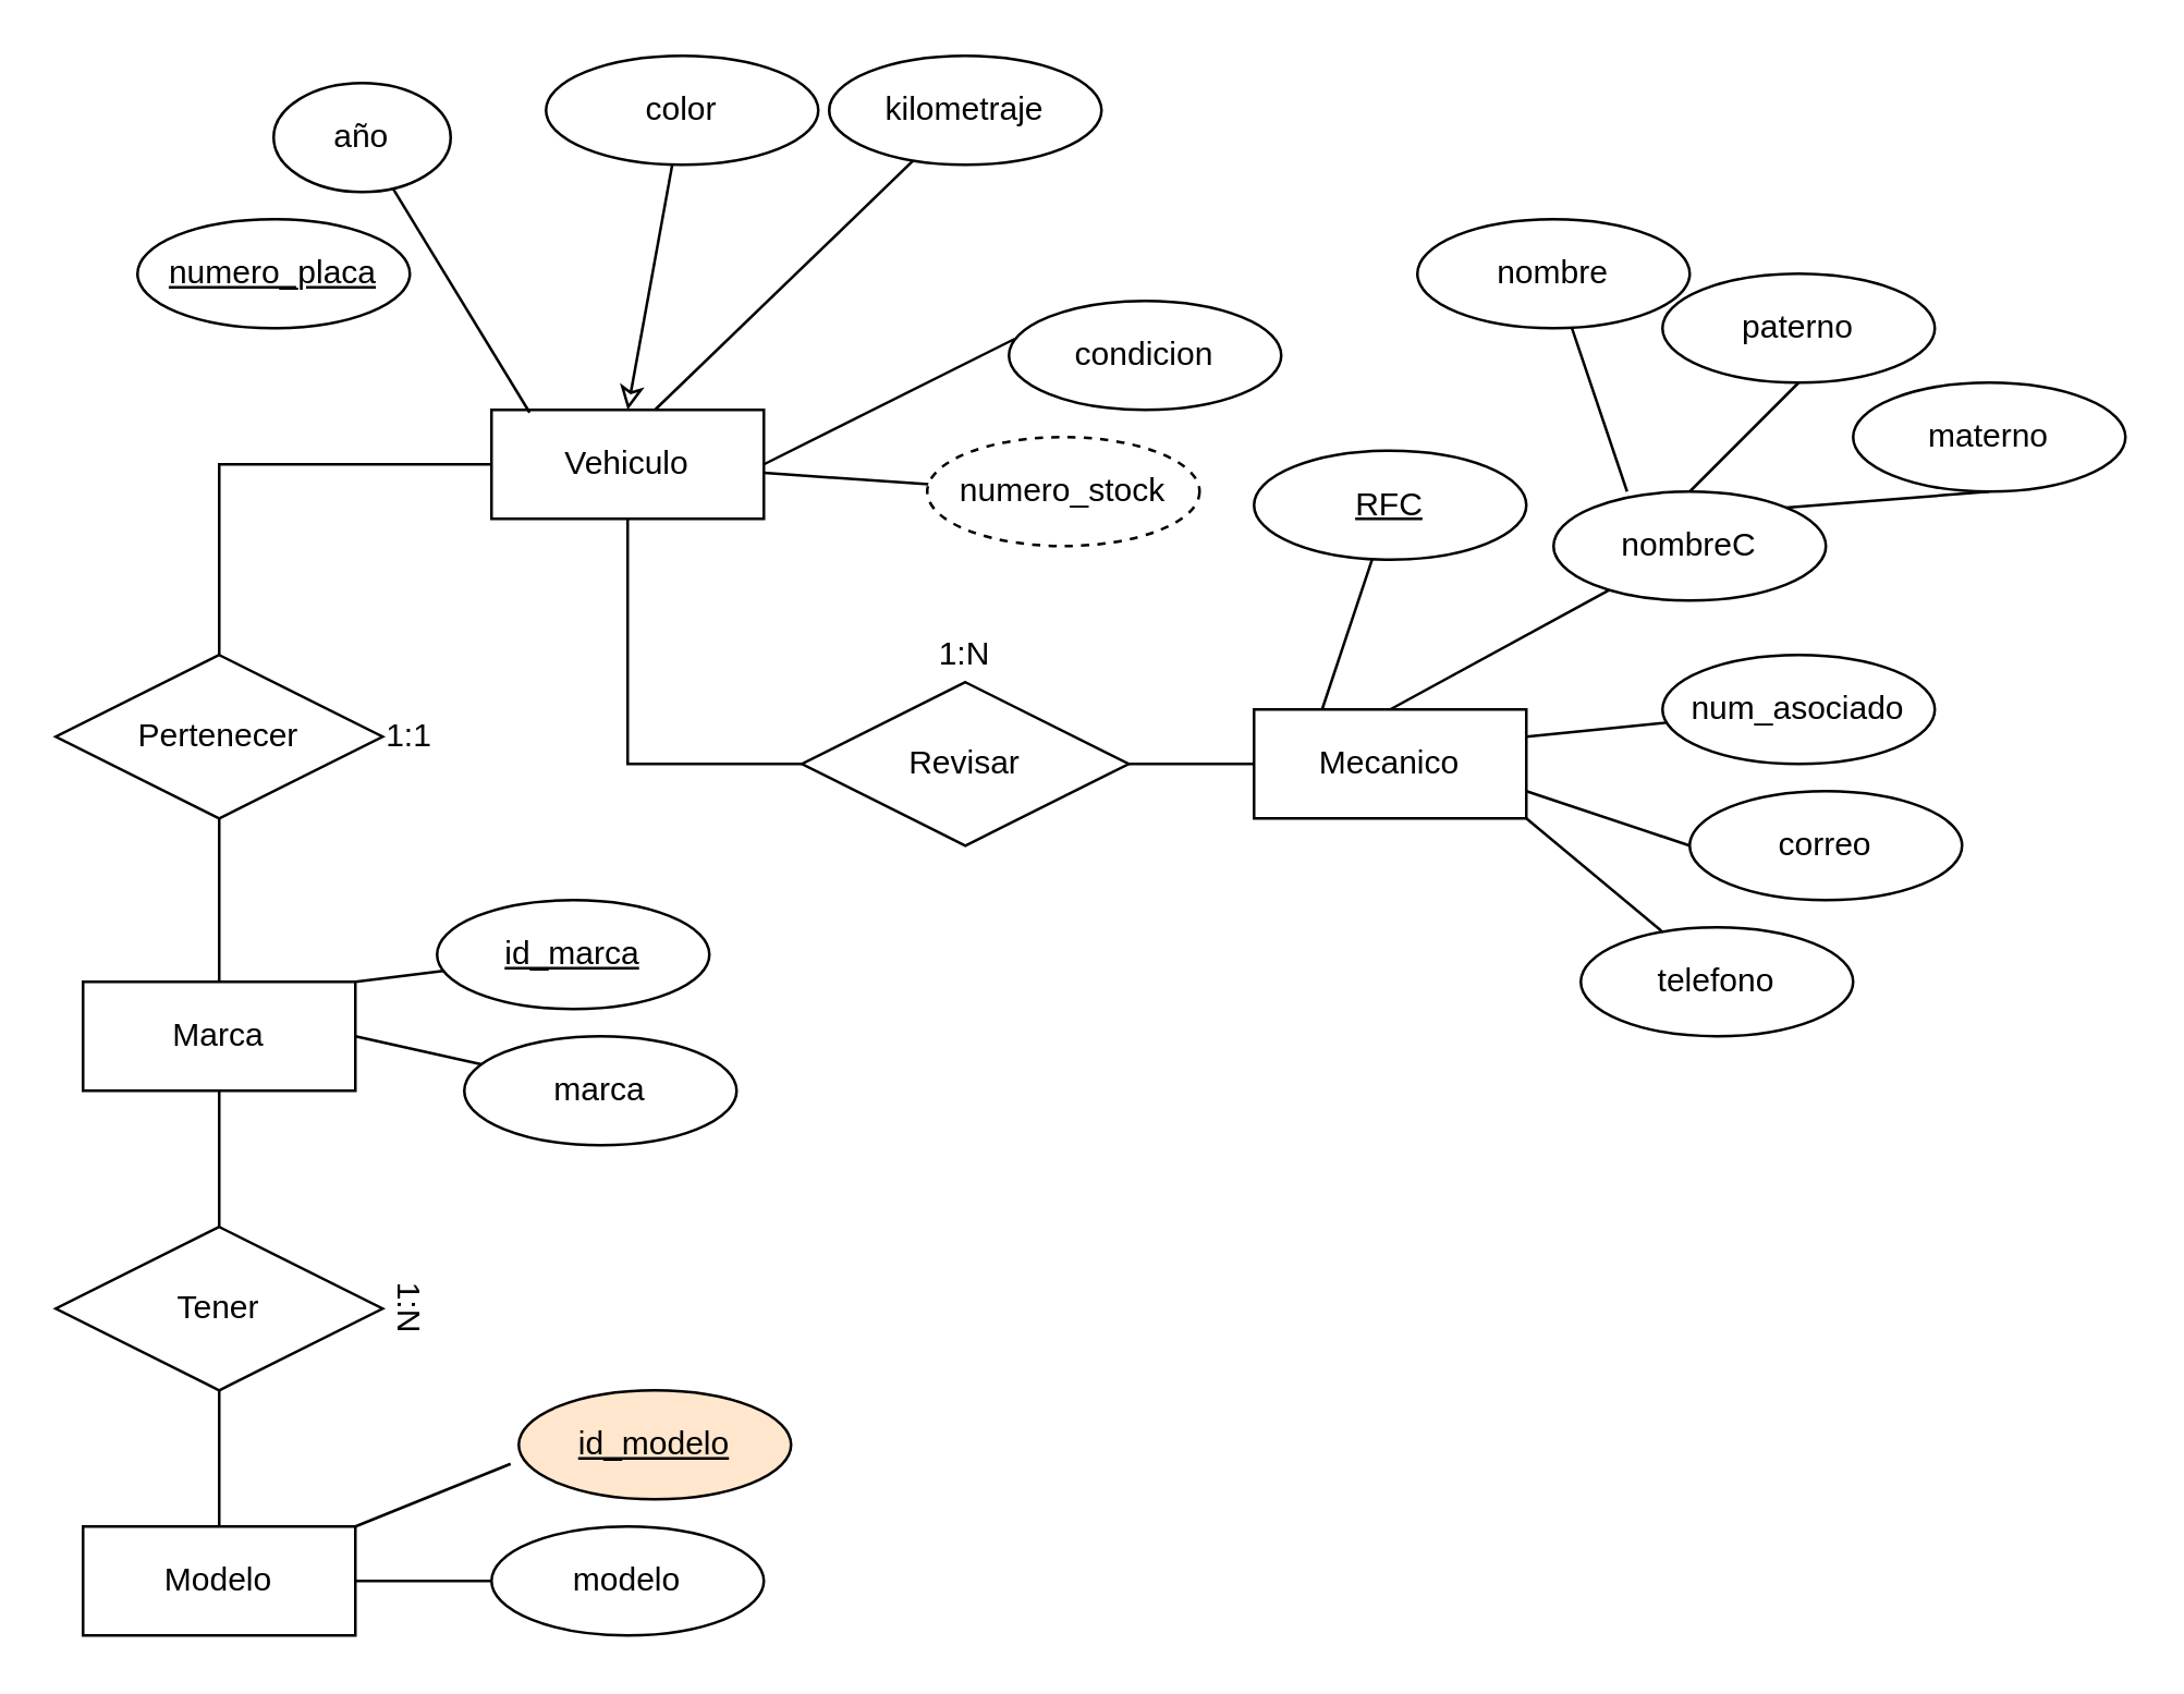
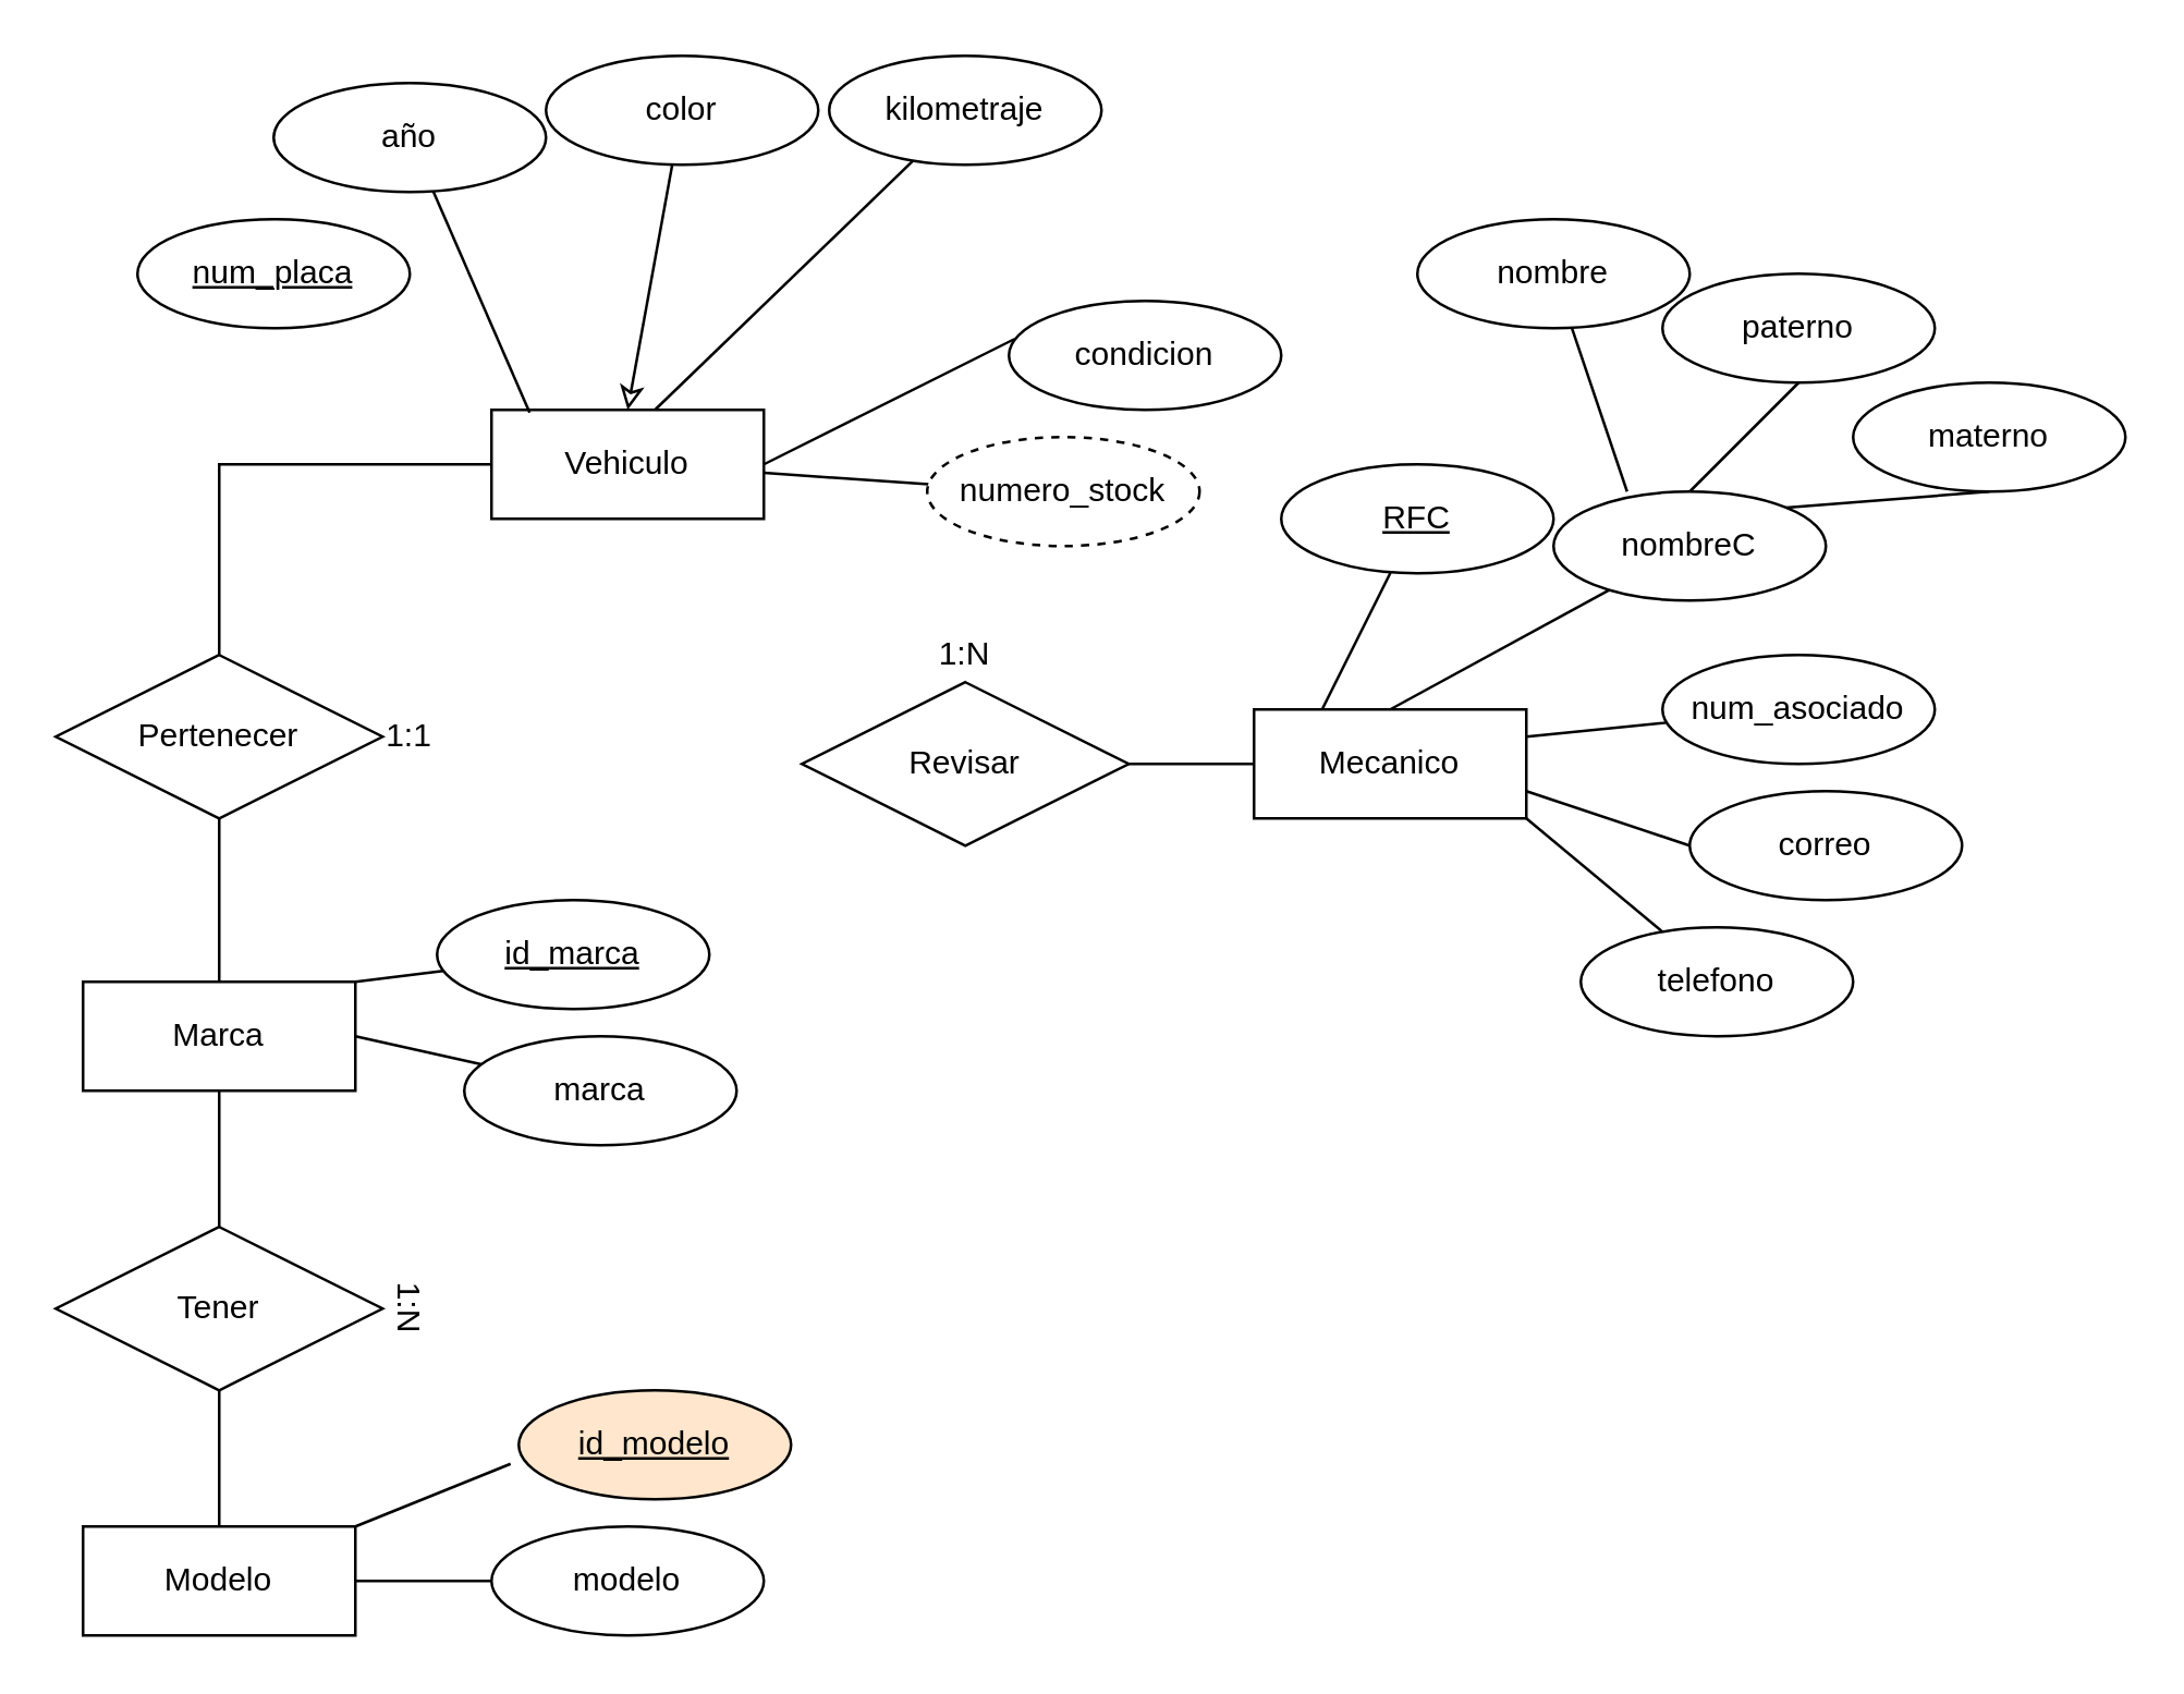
  <mxCell id="0" />
  <mxCell id="1" parent="0" />
  <mxCell id="2" style="edgeStyle=none;rounded=0;orthogonalLoop=1;jettySize=auto;html=1;exitX=1;exitY=0.5;exitDx=0;exitDy=0;entryX=0.02;entryY=0.35;entryDx=0;entryDy=0;entryPerimeter=0;endArrow=none;endFill=0;" parent="1" source="4" target="12" edge="1"><mxGeometry relative="1" as="geometry" /></mxCell>
- <mxCell id="3" style="edgeStyle=orthogonalEdgeStyle;rounded=0;orthogonalLoop=1;jettySize=auto;html=1;exitX=0.5;exitY=1;exitDx=0;exitDy=0;entryX=0;entryY=0.5;entryDx=0;entryDy=0;endArrow=none;endFill=0;" parent="1" source="4" target="18" edge="1"><mxGeometry relative="1" as="geometry" /></mxCell>
  <mxCell id="4" value="Vehiculo" style="whiteSpace=wrap;html=1;align=center;" parent="1" vertex="1"><mxGeometry x="180" y="150" width="100" height="40" as="geometry" /></mxCell>
- <mxCell id="5" value="&lt;u&gt;numero_placa&lt;/u&gt;" style="ellipse;whiteSpace=wrap;html=1;align=center;" parent="1" vertex="1"><mxGeometry x="50" y="80" width="100" height="40" as="geometry" /></mxCell>
+ <mxCell id="5" value="&lt;u&gt;num_placa&lt;/u&gt;" style="ellipse;whiteSpace=wrap;html=1;align=center;" parent="1" vertex="1"><mxGeometry x="50" y="80" width="100" height="40" as="geometry" /></mxCell>
  <mxCell id="6" style="edgeStyle=none;rounded=0;orthogonalLoop=1;jettySize=auto;html=1;endArrow=none;endFill=0;entryX=0.14;entryY=0.025;entryDx=0;entryDy=0;entryPerimeter=0;" parent="1" source="7" target="4" edge="1"><mxGeometry relative="1" as="geometry"><mxPoint x="230" y="148" as="targetPoint" /></mxGeometry></mxCell>
- <mxCell id="7" value="año" style="ellipse;whiteSpace=wrap;html=1;align=center;" parent="1" vertex="1"><mxGeometry x="100" y="30" width="65" height="40" as="geometry" /></mxCell>
+ <mxCell id="7" value="año" style="ellipse;whiteSpace=wrap;html=1;align=center;" parent="1" vertex="1"><mxGeometry x="100" y="30" width="100" height="40" as="geometry" /></mxCell>
  <mxCell id="8" style="edgeStyle=none;rounded=0;orthogonalLoop=1;jettySize=auto;html=1;endArrow=classic;endFill=0;entryX=0.5;entryY=0;entryDx=0;entryDy=0;" parent="1" source="9" target="4" edge="1"><mxGeometry relative="1" as="geometry"><mxPoint x="230" y="140" as="targetPoint" /></mxGeometry></mxCell>
  <mxCell id="9" value="color" style="ellipse;whiteSpace=wrap;html=1;align=center;" parent="1" vertex="1"><mxGeometry x="200" y="20" width="100" height="40" as="geometry" /></mxCell>
  <mxCell id="10" style="edgeStyle=none;rounded=0;orthogonalLoop=1;jettySize=auto;html=1;endArrow=none;endFill=0;" parent="1" source="11" edge="1"><mxGeometry relative="1" as="geometry"><mxPoint x="240" y="150" as="targetPoint" /></mxGeometry></mxCell>
  <mxCell id="11" value="kilometraje" style="ellipse;whiteSpace=wrap;html=1;align=center;" parent="1" vertex="1"><mxGeometry x="304" y="20" width="100" height="40" as="geometry" /></mxCell>
  <mxCell id="12" value="condicion" style="ellipse;whiteSpace=wrap;html=1;align=center;" parent="1" vertex="1"><mxGeometry x="370" y="110" width="100" height="40" as="geometry" /></mxCell>
  <mxCell id="13" value="" style="edgeStyle=none;rounded=0;orthogonalLoop=1;jettySize=auto;html=1;endArrow=none;endFill=0;" parent="1" source="14" target="4" edge="1"><mxGeometry relative="1" as="geometry" /></mxCell>
  <mxCell id="14" value="numero_stock" style="ellipse;whiteSpace=wrap;html=1;align=center;dashed=1;" parent="1" vertex="1"><mxGeometry x="340" y="160" width="100" height="40" as="geometry" /></mxCell>
  <mxCell id="15" style="edgeStyle=none;rounded=0;orthogonalLoop=1;jettySize=auto;html=1;exitX=1;exitY=1;exitDx=0;exitDy=0;endArrow=none;endFill=0;" parent="1" source="16" edge="1"><mxGeometry relative="1" as="geometry"><mxPoint x="620" y="350" as="targetPoint" /></mxGeometry></mxCell>
  <mxCell id="16" value="Mecanico" style="whiteSpace=wrap;html=1;align=center;" parent="1" vertex="1"><mxGeometry x="460" y="260" width="100" height="40" as="geometry" /></mxCell>
  <mxCell id="17" style="edgeStyle=none;rounded=0;orthogonalLoop=1;jettySize=auto;html=1;exitX=1;exitY=0.5;exitDx=0;exitDy=0;entryX=0;entryY=0.5;entryDx=0;entryDy=0;endArrow=none;endFill=0;" parent="1" source="18" target="16" edge="1"><mxGeometry relative="1" as="geometry" /></mxCell>
  <mxCell id="18" value="Revisar" style="shape=rhombus;perimeter=rhombusPerimeter;whiteSpace=wrap;html=1;align=center;" parent="1" vertex="1"><mxGeometry x="294" y="250" width="120" height="60" as="geometry" /></mxCell>
  <mxCell id="19" style="edgeStyle=none;rounded=0;orthogonalLoop=1;jettySize=auto;html=1;entryX=0.25;entryY=0;entryDx=0;entryDy=0;endArrow=none;endFill=0;" parent="1" source="20" target="16" edge="1"><mxGeometry relative="1" as="geometry" /></mxCell>
- <mxCell id="20" value="&lt;u&gt;RFC&lt;/u&gt;" style="ellipse;whiteSpace=wrap;html=1;align=center;" parent="1" vertex="1"><mxGeometry x="460" y="165" width="100" height="40" as="geometry" /></mxCell>
+ <mxCell id="20" value="&lt;u&gt;RFC&lt;/u&gt;" style="ellipse;whiteSpace=wrap;html=1;align=center;" parent="1" vertex="1"><mxGeometry x="470" y="170" width="100" height="40" as="geometry" /></mxCell>
  <mxCell id="21" style="edgeStyle=none;rounded=0;orthogonalLoop=1;jettySize=auto;html=1;entryX=0.5;entryY=0;entryDx=0;entryDy=0;endArrow=none;endFill=0;" parent="1" source="22" target="16" edge="1"><mxGeometry relative="1" as="geometry" /></mxCell>
  <mxCell id="22" value="nombreC" style="ellipse;whiteSpace=wrap;html=1;align=center;" parent="1" vertex="1"><mxGeometry x="570" y="180" width="100" height="40" as="geometry" /></mxCell>
  <mxCell id="23" style="edgeStyle=none;rounded=0;orthogonalLoop=1;jettySize=auto;html=1;entryX=0.27;entryY=0;entryDx=0;entryDy=0;entryPerimeter=0;endArrow=none;endFill=0;" parent="1" source="24" target="22" edge="1"><mxGeometry relative="1" as="geometry" /></mxCell>
  <mxCell id="24" value="nombre" style="ellipse;whiteSpace=wrap;html=1;align=center;" parent="1" vertex="1"><mxGeometry x="520" y="80" width="100" height="40" as="geometry" /></mxCell>
  <mxCell id="25" style="edgeStyle=none;rounded=0;orthogonalLoop=1;jettySize=auto;html=1;exitX=0.5;exitY=1;exitDx=0;exitDy=0;entryX=0.5;entryY=0;entryDx=0;entryDy=0;endArrow=none;endFill=0;" parent="1" source="26" target="22" edge="1"><mxGeometry relative="1" as="geometry" /></mxCell>
  <mxCell id="26" value="paterno" style="ellipse;whiteSpace=wrap;html=1;align=center;" parent="1" vertex="1"><mxGeometry x="610" y="100" width="100" height="40" as="geometry" /></mxCell>
  <mxCell id="27" style="edgeStyle=none;rounded=0;orthogonalLoop=1;jettySize=auto;html=1;exitX=0.5;exitY=1;exitDx=0;exitDy=0;entryX=1;entryY=0;entryDx=0;entryDy=0;endArrow=none;endFill=0;" parent="1" source="28" target="22" edge="1"><mxGeometry relative="1" as="geometry" /></mxCell>
  <mxCell id="28" value="materno" style="ellipse;whiteSpace=wrap;html=1;align=center;" parent="1" vertex="1"><mxGeometry x="680" y="140" width="100" height="40" as="geometry" /></mxCell>
  <mxCell id="29" style="edgeStyle=none;rounded=0;orthogonalLoop=1;jettySize=auto;html=1;entryX=1;entryY=0.25;entryDx=0;entryDy=0;endArrow=none;endFill=0;" parent="1" source="30" target="16" edge="1"><mxGeometry relative="1" as="geometry" /></mxCell>
  <mxCell id="30" value="num_asociado" style="ellipse;whiteSpace=wrap;html=1;align=center;" parent="1" vertex="1"><mxGeometry x="610" y="240" width="100" height="40" as="geometry" /></mxCell>
  <mxCell id="31" style="edgeStyle=none;rounded=0;orthogonalLoop=1;jettySize=auto;html=1;exitX=0;exitY=0.5;exitDx=0;exitDy=0;entryX=1;entryY=0.75;entryDx=0;entryDy=0;endArrow=none;endFill=0;" parent="1" source="32" target="16" edge="1"><mxGeometry relative="1" as="geometry" /></mxCell>
  <mxCell id="32" value="correo" style="ellipse;whiteSpace=wrap;html=1;align=center;" parent="1" vertex="1"><mxGeometry x="620" y="290" width="100" height="40" as="geometry" /></mxCell>
  <mxCell id="33" value="telefono" style="ellipse;whiteSpace=wrap;html=1;align=center;" parent="1" vertex="1"><mxGeometry x="580" y="340" width="100" height="40" as="geometry" /></mxCell>
  <mxCell id="34" style="edgeStyle=none;rounded=0;orthogonalLoop=1;jettySize=auto;html=1;entryX=0.5;entryY=1;entryDx=0;entryDy=0;endArrow=none;endFill=0;" parent="1" source="36" target="38" edge="1"><mxGeometry relative="1" as="geometry" /></mxCell>
  <mxCell id="35" style="edgeStyle=none;rounded=0;orthogonalLoop=1;jettySize=auto;html=1;exitX=0.5;exitY=1;exitDx=0;exitDy=0;entryX=0.5;entryY=0;entryDx=0;entryDy=0;endArrow=none;endFill=0;" parent="1" source="36" target="49" edge="1"><mxGeometry relative="1" as="geometry" /></mxCell>
  <mxCell id="36" value="Marca" style="whiteSpace=wrap;html=1;align=center;" parent="1" vertex="1"><mxGeometry x="30" y="360" width="100" height="40" as="geometry" /></mxCell>
  <mxCell id="37" style="edgeStyle=orthogonalEdgeStyle;rounded=0;orthogonalLoop=1;jettySize=auto;html=1;exitX=0.5;exitY=0;exitDx=0;exitDy=0;entryX=0;entryY=0.5;entryDx=0;entryDy=0;endArrow=none;endFill=0;" parent="1" source="38" target="4" edge="1"><mxGeometry relative="1" as="geometry" /></mxCell>
  <mxCell id="38" value="Pertenecer" style="shape=rhombus;perimeter=rhombusPerimeter;whiteSpace=wrap;html=1;align=center;" parent="1" vertex="1"><mxGeometry x="20" y="240" width="120" height="60" as="geometry" /></mxCell>
  <mxCell id="39" style="rounded=0;orthogonalLoop=1;jettySize=auto;html=1;entryX=1;entryY=0;entryDx=0;entryDy=0;endArrow=none;endFill=0;" parent="1" source="40" target="36" edge="1"><mxGeometry relative="1" as="geometry" /></mxCell>
  <mxCell id="40" value="id_marca" style="ellipse;whiteSpace=wrap;html=1;align=center;fontStyle=4" parent="1" vertex="1"><mxGeometry x="160" y="330" width="100" height="40" as="geometry" /></mxCell>
  <mxCell id="41" style="edgeStyle=none;rounded=0;orthogonalLoop=1;jettySize=auto;html=1;entryX=1;entryY=0.5;entryDx=0;entryDy=0;endArrow=none;endFill=0;" parent="1" source="42" target="36" edge="1"><mxGeometry relative="1" as="geometry" /></mxCell>
  <mxCell id="42" value="marca" style="ellipse;whiteSpace=wrap;html=1;align=center;" parent="1" vertex="1"><mxGeometry x="170" y="380" width="100" height="40" as="geometry" /></mxCell>
  <mxCell id="43" style="edgeStyle=none;rounded=0;orthogonalLoop=1;jettySize=auto;html=1;exitX=1;exitY=0;exitDx=0;exitDy=0;entryX=-0.03;entryY=0.675;entryDx=0;entryDy=0;entryPerimeter=0;endArrow=none;endFill=0;" parent="1" source="45" target="46" edge="1"><mxGeometry relative="1" as="geometry" /></mxCell>
  <mxCell id="44" style="edgeStyle=none;rounded=0;orthogonalLoop=1;jettySize=auto;html=1;entryX=0;entryY=0.5;entryDx=0;entryDy=0;endArrow=none;endFill=0;" parent="1" source="45" target="47" edge="1"><mxGeometry relative="1" as="geometry" /></mxCell>
  <mxCell id="45" value="Modelo" style="whiteSpace=wrap;html=1;align=center;" parent="1" vertex="1"><mxGeometry x="30" y="560" width="100" height="40" as="geometry" /></mxCell>
  <mxCell id="46" value="id_modelo" style="ellipse;whiteSpace=wrap;html=1;align=center;fontStyle=4;fillColor=#ffe6cc;" parent="1" vertex="1"><mxGeometry x="190" y="510" width="100" height="40" as="geometry" /></mxCell>
  <mxCell id="47" value="modelo" style="ellipse;whiteSpace=wrap;html=1;align=center;" parent="1" vertex="1"><mxGeometry x="180" y="560" width="100" height="40" as="geometry" /></mxCell>
  <mxCell id="48" style="edgeStyle=none;rounded=0;orthogonalLoop=1;jettySize=auto;html=1;exitX=0.5;exitY=1;exitDx=0;exitDy=0;entryX=0.5;entryY=0;entryDx=0;entryDy=0;endArrow=none;endFill=0;" parent="1" source="49" target="45" edge="1"><mxGeometry relative="1" as="geometry" /></mxCell>
  <mxCell id="49" value="Tener" style="shape=rhombus;perimeter=rhombusPerimeter;whiteSpace=wrap;html=1;align=center;" parent="1" vertex="1"><mxGeometry x="20" y="450" width="120" height="60" as="geometry" /></mxCell>
  <mxCell id="50" value="1:N" style="text;html=1;strokeColor=none;fillColor=none;align=center;verticalAlign=middle;whiteSpace=wrap;rounded=0;" parent="1" vertex="1"><mxGeometry x="334" y="230" width="40" height="20" as="geometry" /></mxCell>
  <mxCell id="51" value="1:1" style="text;html=1;strokeColor=none;fillColor=none;align=center;verticalAlign=middle;whiteSpace=wrap;rounded=0;" parent="1" vertex="1"><mxGeometry x="130" y="260" width="40" height="20" as="geometry" /></mxCell>
  <mxCell id="52" value="1:N" style="text;html=1;strokeColor=none;fillColor=none;align=center;verticalAlign=middle;whiteSpace=wrap;rounded=0;rotation=90;" parent="1" vertex="1"><mxGeometry x="130" y="470" width="40" height="20" as="geometry" /></mxCell>
